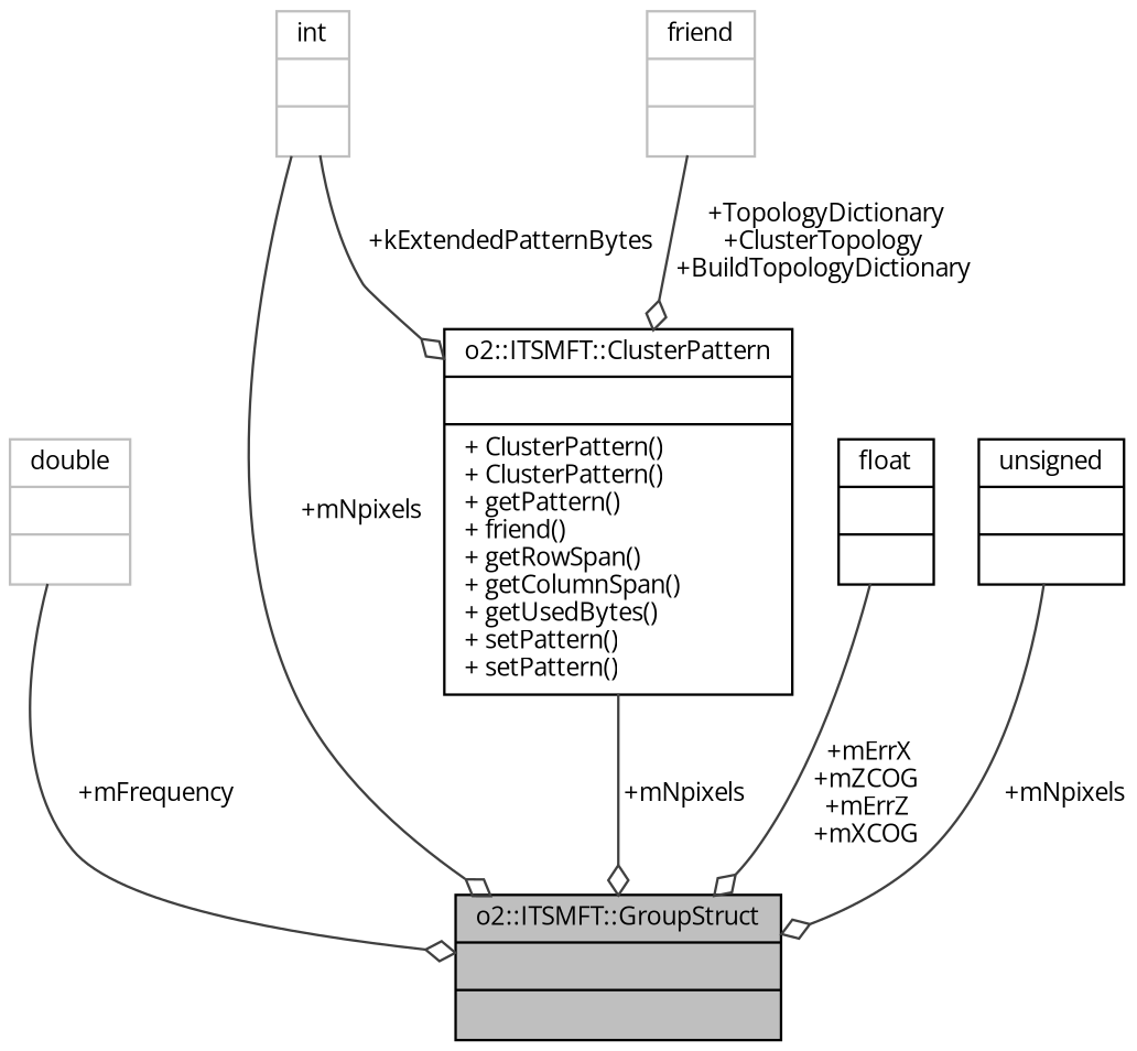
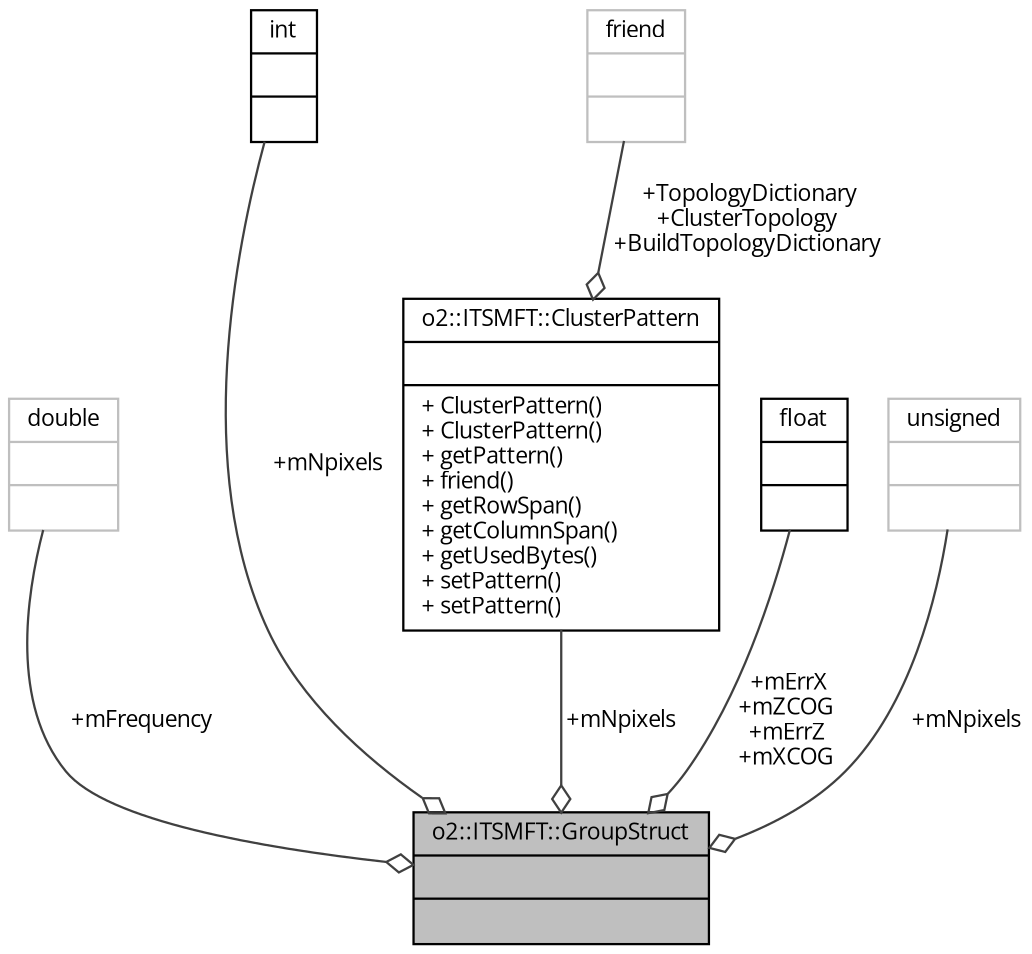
  digraph {
    fontname="Open Sans"
    node [color=grey75 fontname="Open Sans" fontsize=10 shape=record]
    edge [arrowhead=odiamond color=grey25 fontname="Open Sans" fontsize=10 labelfontname=Helvetica labelfontsize=10 style=solid]
    n1 [color=black fillcolor=grey75 fontcolor=black height=0.2 label="{o2::ITSMFT::GroupStruct\n||}" style=filled width=0.4]
    n2 [height=0.2 label="{double\n||}" width=0.4]
    n3 [color=black height=0.2 label="{o2::ITSMFT::ClusterPattern\n||+ ClusterPattern()\l+ ClusterPattern()\l+ getPattern()\l+ friend()\l+ getRowSpan()\l+ getColumnSpan()\l+ getUsedBytes()\l+ setPattern()\l+ setPattern()\l}" width=0.4]
-   n4 [height=0.2 label="{int\n||}" width=0.4]
+   n4 [color=black height=0.2 label="{int\n||}" width=0.4]
    n5 [height=0.2 label="{friend\n||}" width=0.4]
    n6 [color=black height=0.2 label="{float\n||}" width=0.4]
-   n7 [color=black height=0.2 label="{unsigned\n||}" width=0.4]
+   n7 [height=0.2 label="{unsigned\n||}" width=0.4]
    n2 -> n1 [label=" +mFrequency"]
    n3 -> n1 [label=" +mNpixels"]
    n4 -> n1 [label=" +mNpixels"]
-   n4 -> n3 [label=" +kExtendedPatternBytes"]
    n5 -> n3 [label=" +TopologyDictionary\n+ClusterTopology\n+BuildTopologyDictionary"]
    n6 -> n1 [label=" +mErrX\n+mZCOG\n+mErrZ\n+mXCOG"]
    n7 -> n1 [label=" +mNpixels"]
  }
